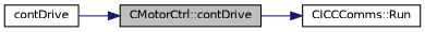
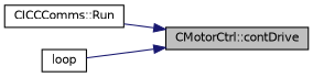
  digraph {
    rankdir=RL
    node [color=black fontname=Helvetica fontsize=10 shape=record]
    edge [color=midnightblue dir=back fontname=Helvetica fontsize=10 labelfontname=Helvetica labelfontsize=10 style=solid]
    n1 [fillcolor=grey75 fontcolor=black height=0.2 label="CMotorCtrl::contDrive" style=filled width=0.4]
    n2 [height=0.2 label="CICCComms::Run" width=0.4]
-   n3 [height=0.2 label=contDrive width=0.4]
-   n2 -> n1
+   n3 [height=0.2 label=loop width=0.4]
+   n1 -> n2
    n1 -> n3
  }
